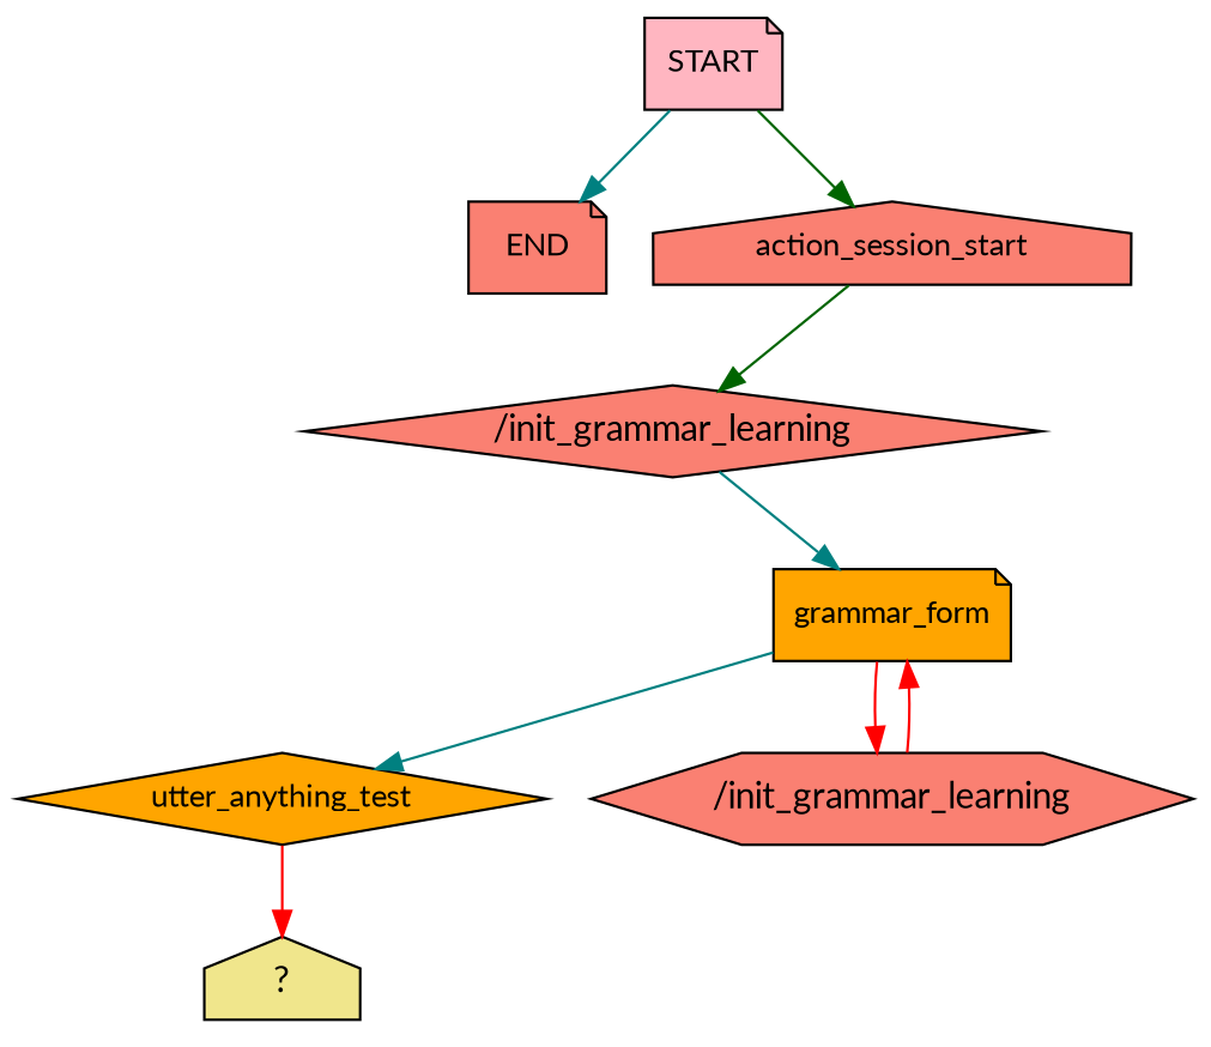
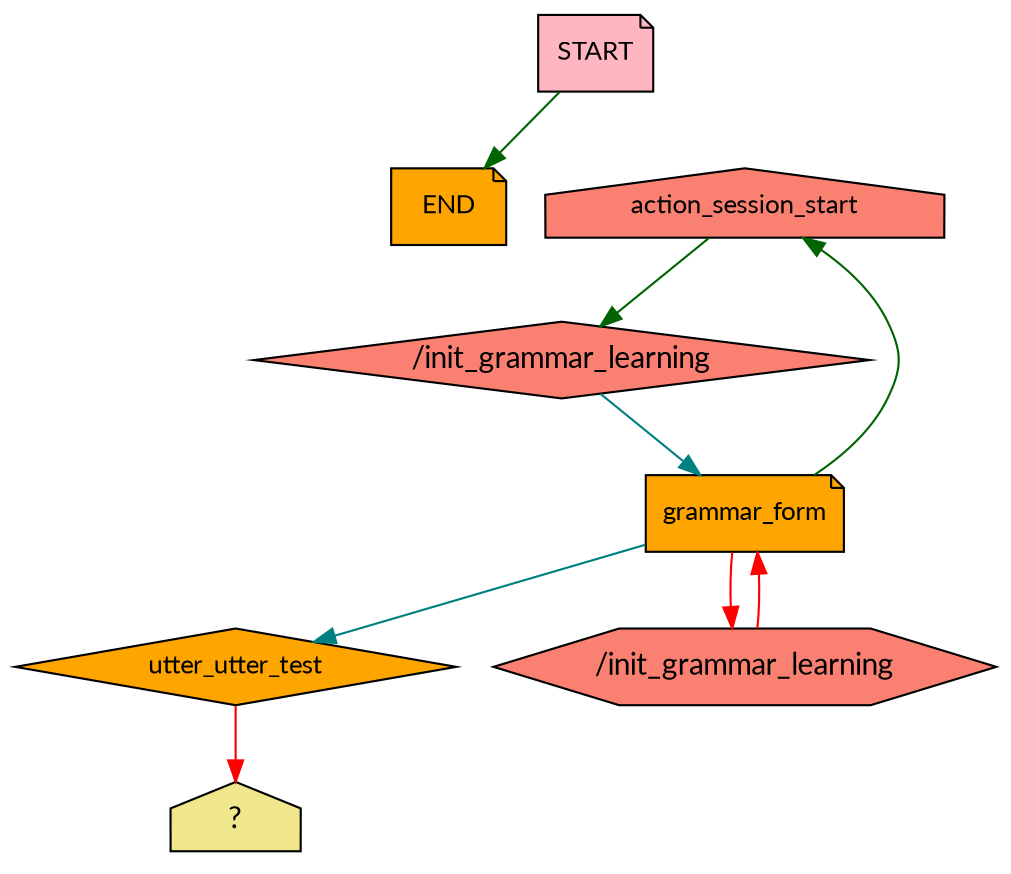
  digraph {
    fontname=Lato
    node [fillcolor=salmon fontname=Lato fontsize=12 shape=note style=filled]
    edge [color=darkgreen fontname=Lato]
    n1 [fillcolor=lightpink label=START]
-   n2 [label=END]
+   n2 [fillcolor=orange label=END]
    n3 [label=action_session_start shape=house]
    n4 [label="/init_grammar_learning" shape=diamond fontsize=""]
    n5 [fillcolor=orange label=grammar_form]
-   n6 [fillcolor=orange label=utter_anything_test shape=diamond]
+   n6 [fillcolor=orange label=utter_utter_test shape=diamond]
    n7 [label="/init_grammar_learning" shape=hexagon fontsize=""]
    n8 [fillcolor=khaki label="  ?  " shape=house fontsize=""]
-   n1 -> n2 [color=teal]
-   n1 -> n3
+   n1 -> n2
+   n5 -> n3
    n3 -> n4
    n4 -> n5 [color=teal]
    n5 -> n6 [color=teal]
    n5 -> n7 [color=red]
    n6 -> n8 [color=red]
    n7 -> n5 [color=red]
  }
